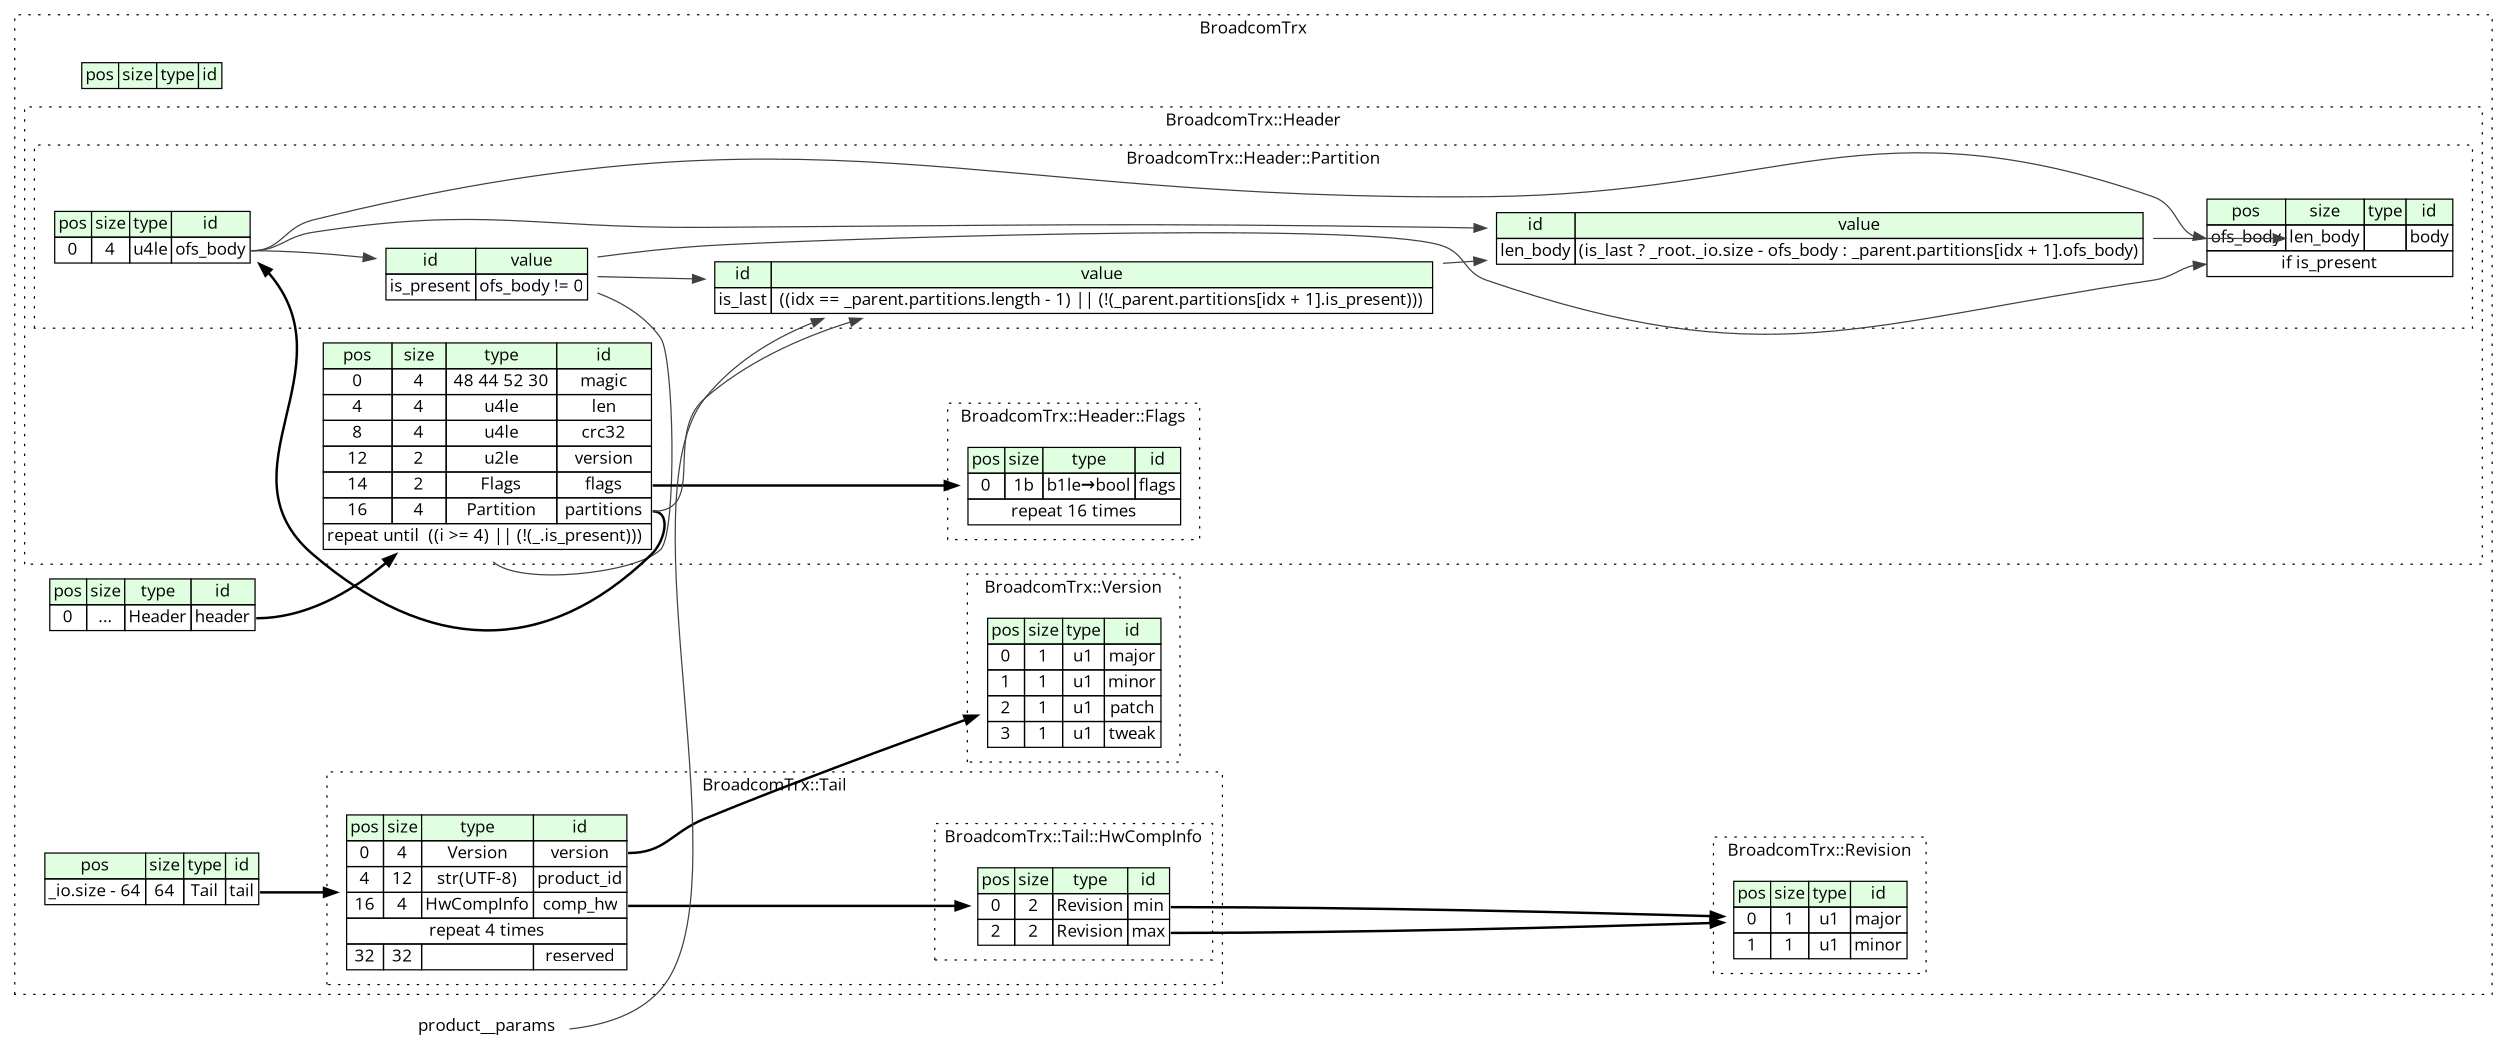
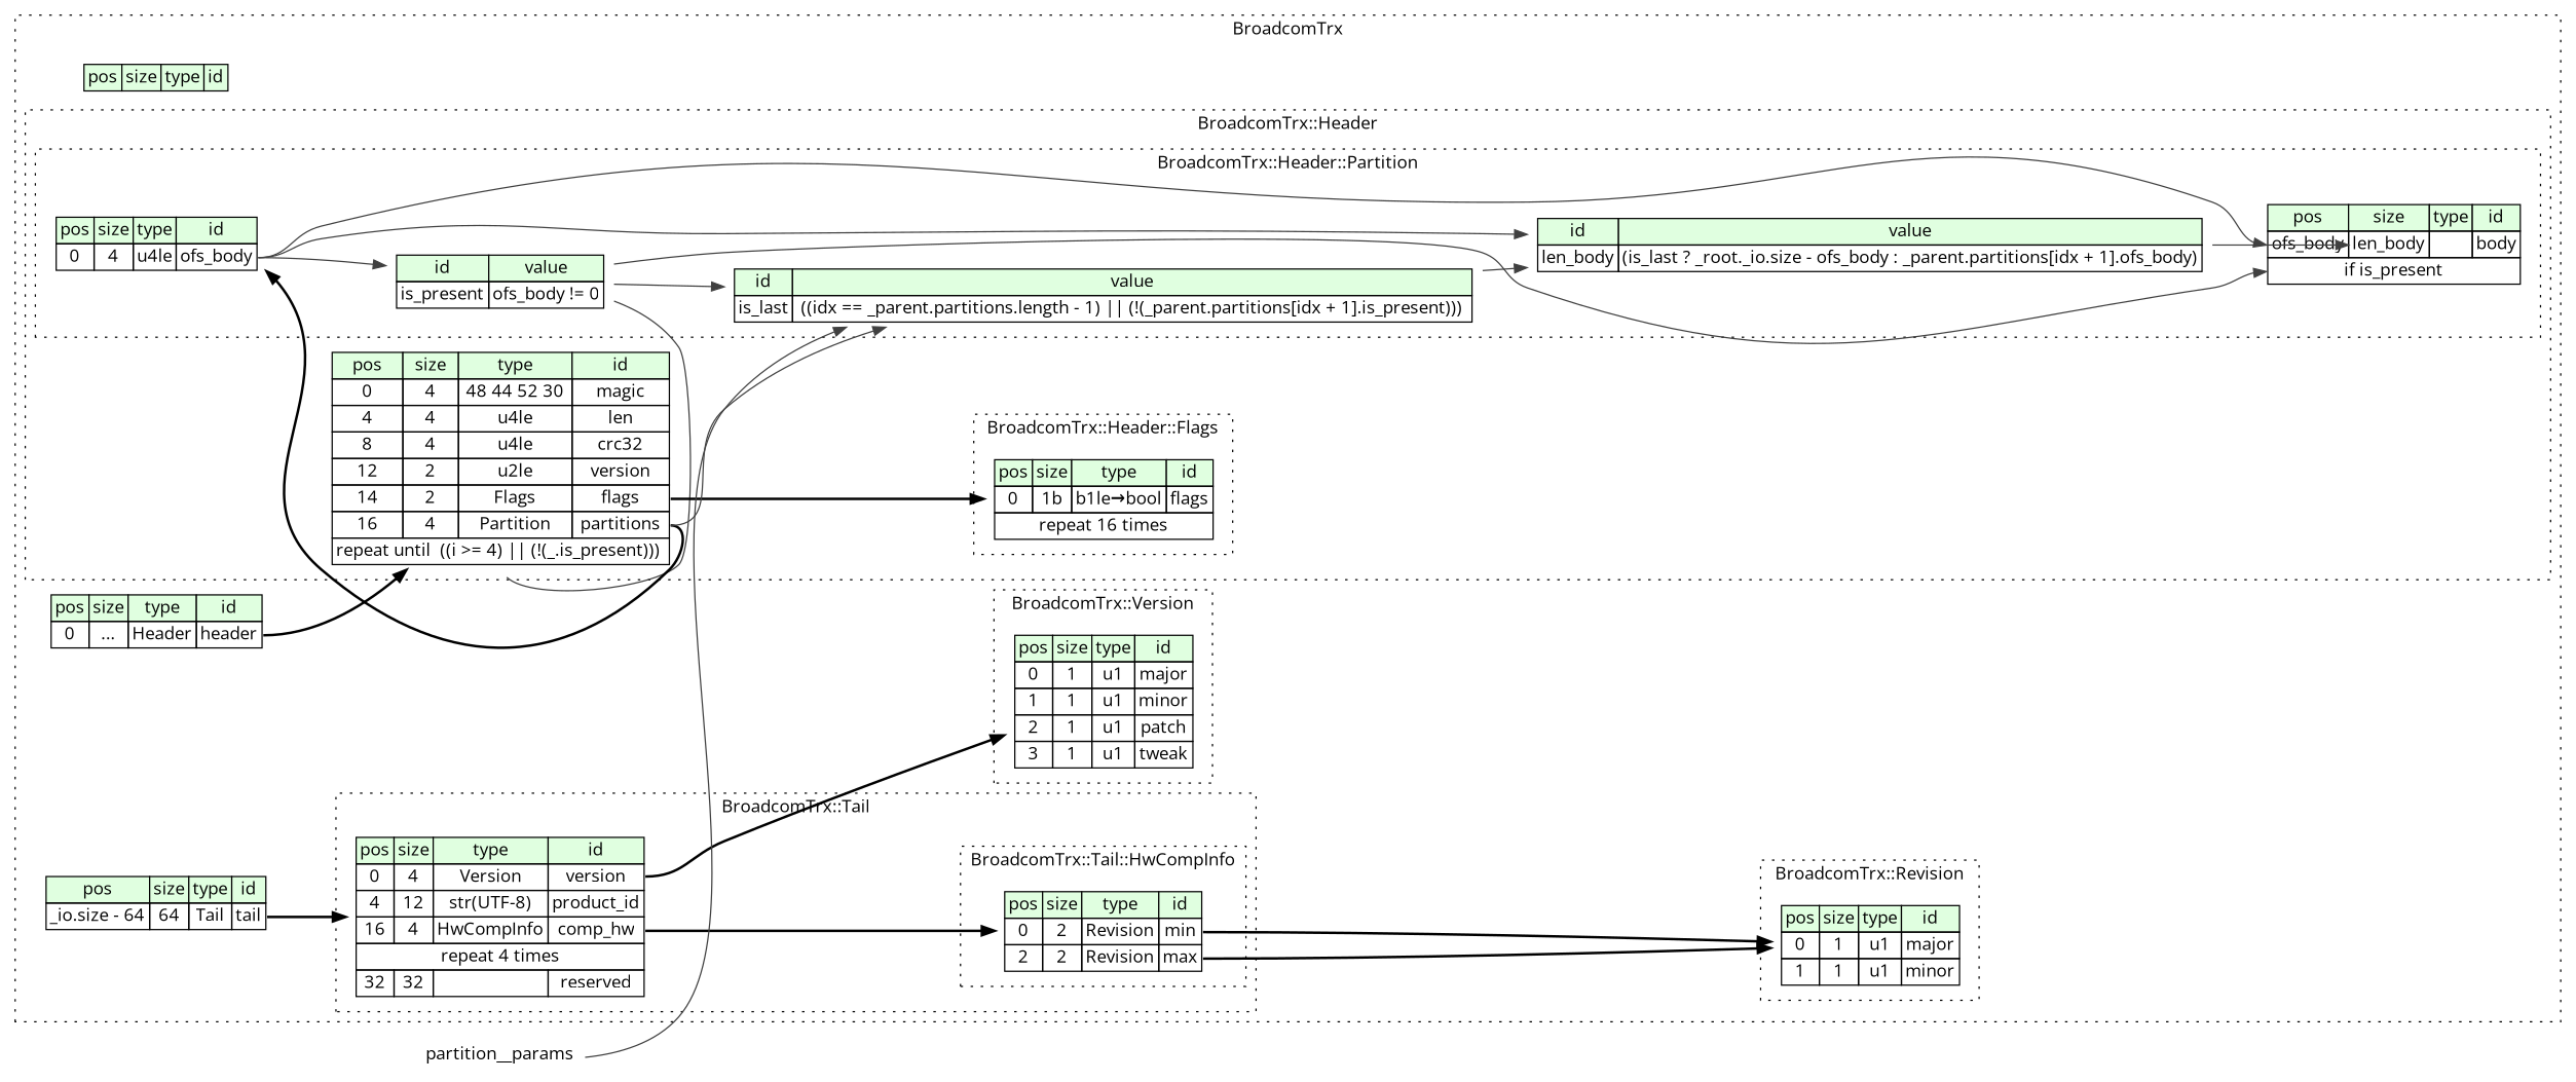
  digraph {
    rankdir=LR
    fontname="Open Sans"
    node [shape=plaintext fontname="Open Sans"]
    edge [color="#404040" tailport=ofs_body_type fontname="Open Sans"]
    n1 [label=<<TABLE BORDER="0" CELLBORDER="1" CELLSPACING="0"> 					<TR><TD BGCOLOR="#E0FFE0">pos</TD><TD BGCOLOR="#E0FFE0">size</TD><TD BGCOLOR="#E0FFE0">type</TD><TD BGCOLOR="#E0FFE0">id</TD></TR> 					<TR><TD PORT="flags_pos">0</TD><TD PORT="flags_size">1b</TD><TD>b1le→bool</TD><TD PORT="flags_type">flags</TD></TR> 					<TR><TD COLSPAN="4" PORT="flags__repeat">repeat 16 times</TD></TR> 				</TABLE>>]
    n2 [label=<<TABLE BORDER="0" CELLBORDER="1" CELLSPACING="0"> 					<TR><TD BGCOLOR="#E0FFE0">pos</TD><TD BGCOLOR="#E0FFE0">size</TD><TD BGCOLOR="#E0FFE0">type</TD><TD BGCOLOR="#E0FFE0">id</TD></TR> 					<TR><TD PORT="ofs_body_pos">0</TD><TD PORT="ofs_body_size">4</TD><TD>u4le</TD><TD PORT="ofs_body_type">ofs_body</TD></TR> 				</TABLE>>]
    n3 [label=<<TABLE BORDER="0" CELLBORDER="1" CELLSPACING="0"> 					<TR><TD BGCOLOR="#E0FFE0">pos</TD><TD BGCOLOR="#E0FFE0">size</TD><TD BGCOLOR="#E0FFE0">type</TD><TD BGCOLOR="#E0FFE0">id</TD></TR> 					<TR><TD PORT="body_pos">ofs_body</TD><TD PORT="body_size">len_body</TD><TD></TD><TD PORT="body_type">body</TD></TR> 					<TR><TD COLSPAN="4" PORT="body__if">if is_present</TD></TR> 				</TABLE>>]
    n4 [label=<<TABLE BORDER="0" CELLBORDER="1" CELLSPACING="0"> 					<TR><TD BGCOLOR="#E0FFE0">id</TD><TD BGCOLOR="#E0FFE0">value</TD></TR> 					<TR><TD>is_last</TD><TD> ((idx == _parent.partitions.length - 1) || (!(_parent.partitions[idx + 1].is_present))) </TD></TR> 				</TABLE>>]
    n5 [label=<<TABLE BORDER="0" CELLBORDER="1" CELLSPACING="0"> 					<TR><TD BGCOLOR="#E0FFE0">id</TD><TD BGCOLOR="#E0FFE0">value</TD></TR> 					<TR><TD>is_present</TD><TD>ofs_body != 0</TD></TR> 				</TABLE>>]
    n6 [label=<<TABLE BORDER="0" CELLBORDER="1" CELLSPACING="0"> 					<TR><TD BGCOLOR="#E0FFE0">id</TD><TD BGCOLOR="#E0FFE0">value</TD></TR> 					<TR><TD>len_body</TD><TD>(is_last ? _root._io.size - ofs_body : _parent.partitions[idx + 1].ofs_body)</TD></TR> 				</TABLE>>]
    n7 [label=<<TABLE BORDER="0" CELLBORDER="1" CELLSPACING="0"> 				<TR><TD BGCOLOR="#E0FFE0">pos</TD><TD BGCOLOR="#E0FFE0">size</TD><TD BGCOLOR="#E0FFE0">type</TD><TD BGCOLOR="#E0FFE0">id</TD></TR> 				<TR><TD PORT="magic_pos">0</TD><TD PORT="magic_size">4</TD><TD>48 44 52 30</TD><TD PORT="magic_type">magic</TD></TR> 				<TR><TD PORT="len_pos">4</TD><TD PORT="len_size">4</TD><TD>u4le</TD><TD PORT="len_type">len</TD></TR> 				<TR><TD PORT="crc32_pos">8</TD><TD PORT="crc32_size">4</TD><TD>u4le</TD><TD PORT="crc32_type">crc32</TD></TR> 				<TR><TD PORT="version_pos">12</TD><TD PORT="version_size">2</TD><TD>u2le</TD><TD PORT="version_type">version</TD></TR> 				<TR><TD PORT="flags_pos">14</TD><TD PORT="flags_size">2</TD><TD>Flags</TD><TD PORT="flags_type">flags</TD></TR> 				<TR><TD PORT="partitions_pos">16</TD><TD PORT="partitions_size">4</TD><TD>Partition</TD><TD PORT="partitions_type">partitions</TD></TR> 				<TR><TD COLSPAN="4" PORT="partitions__repeat">repeat until  ((i &gt;= 4) || (!(_.is_present))) </TD></TR> 			</TABLE>>]
    n8 [label=<<TABLE BORDER="0" CELLBORDER="1" CELLSPACING="0"> 				<TR><TD BGCOLOR="#E0FFE0">pos</TD><TD BGCOLOR="#E0FFE0">size</TD><TD BGCOLOR="#E0FFE0">type</TD><TD BGCOLOR="#E0FFE0">id</TD></TR> 				<TR><TD PORT="major_pos">0</TD><TD PORT="major_size">1</TD><TD>u1</TD><TD PORT="major_type">major</TD></TR> 				<TR><TD PORT="minor_pos">1</TD><TD PORT="minor_size">1</TD><TD>u1</TD><TD PORT="minor_type">minor</TD></TR> 			</TABLE>>]
    n9 [label=<<TABLE BORDER="0" CELLBORDER="1" CELLSPACING="0"> 					<TR><TD BGCOLOR="#E0FFE0">pos</TD><TD BGCOLOR="#E0FFE0">size</TD><TD BGCOLOR="#E0FFE0">type</TD><TD BGCOLOR="#E0FFE0">id</TD></TR> 					<TR><TD PORT="min_pos">0</TD><TD PORT="min_size">2</TD><TD>Revision</TD><TD PORT="min_type">min</TD></TR> 					<TR><TD PORT="max_pos">2</TD><TD PORT="max_size">2</TD><TD>Revision</TD><TD PORT="max_type">max</TD></TR> 				</TABLE>>]
    n10 [label=<<TABLE BORDER="0" CELLBORDER="1" CELLSPACING="0"> 				<TR><TD BGCOLOR="#E0FFE0">pos</TD><TD BGCOLOR="#E0FFE0">size</TD><TD BGCOLOR="#E0FFE0">type</TD><TD BGCOLOR="#E0FFE0">id</TD></TR> 				<TR><TD PORT="version_pos">0</TD><TD PORT="version_size">4</TD><TD>Version</TD><TD PORT="version_type">version</TD></TR> 				<TR><TD PORT="product_id_pos">4</TD><TD PORT="product_id_size">12</TD><TD>str(UTF-8)</TD><TD PORT="product_id_type">product_id</TD></TR> 				<TR><TD PORT="comp_hw_pos">16</TD><TD PORT="comp_hw_size">4</TD><TD>HwCompInfo</TD><TD PORT="comp_hw_type">comp_hw</TD></TR> 				<TR><TD COLSPAN="4" PORT="comp_hw__repeat">repeat 4 times</TD></TR> 				<TR><TD PORT="reserved_pos">32</TD><TD PORT="reserved_size">32</TD><TD></TD><TD PORT="reserved_type">reserved</TD></TR> 			</TABLE>>]
    n11 [label=<<TABLE BORDER="0" CELLBORDER="1" CELLSPACING="0"> 				<TR><TD BGCOLOR="#E0FFE0">pos</TD><TD BGCOLOR="#E0FFE0">size</TD><TD BGCOLOR="#E0FFE0">type</TD><TD BGCOLOR="#E0FFE0">id</TD></TR> 				<TR><TD PORT="major_pos">0</TD><TD PORT="major_size">1</TD><TD>u1</TD><TD PORT="major_type">major</TD></TR> 				<TR><TD PORT="minor_pos">1</TD><TD PORT="minor_size">1</TD><TD>u1</TD><TD PORT="minor_type">minor</TD></TR> 				<TR><TD PORT="patch_pos">2</TD><TD PORT="patch_size">1</TD><TD>u1</TD><TD PORT="patch_type">patch</TD></TR> 				<TR><TD PORT="tweak_pos">3</TD><TD PORT="tweak_size">1</TD><TD>u1</TD><TD PORT="tweak_type">tweak</TD></TR> 			</TABLE>>]
    n12 [label=<<TABLE BORDER="0" CELLBORDER="1" CELLSPACING="0"> 			<TR><TD BGCOLOR="#E0FFE0">pos</TD><TD BGCOLOR="#E0FFE0">size</TD><TD BGCOLOR="#E0FFE0">type</TD><TD BGCOLOR="#E0FFE0">id</TD></TR> 		</TABLE>>]
    n13 [label=<<TABLE BORDER="0" CELLBORDER="1" CELLSPACING="0"> 			<TR><TD BGCOLOR="#E0FFE0">pos</TD><TD BGCOLOR="#E0FFE0">size</TD><TD BGCOLOR="#E0FFE0">type</TD><TD BGCOLOR="#E0FFE0">id</TD></TR> 			<TR><TD PORT="header_pos">0</TD><TD PORT="header_size">...</TD><TD>Header</TD><TD PORT="header_type">header</TD></TR> 		</TABLE>>]
    n14 [label=<<TABLE BORDER="0" CELLBORDER="1" CELLSPACING="0"> 			<TR><TD BGCOLOR="#E0FFE0">pos</TD><TD BGCOLOR="#E0FFE0">size</TD><TD BGCOLOR="#E0FFE0">type</TD><TD BGCOLOR="#E0FFE0">id</TD></TR> 			<TR><TD PORT="tail_pos">_io.size - 64</TD><TD PORT="tail_size">64</TD><TD>Tail</TD><TD PORT="tail_type">tail</TD></TR> 		</TABLE>>]
-   partition__params [label=product__params]
+   partition__params
    subgraph cluster_1 {
      label=BroadcomTrx
      style=dotted
      n12
      n13
      n14
      subgraph cluster_2 {
        label="BroadcomTrx::Header"
        style=dotted
        n7
        subgraph cluster_3 {
          label="BroadcomTrx::Header::Flags"
          style=dotted
          n1
        }
        subgraph cluster_4 {
          label="BroadcomTrx::Header::Partition"
          style=dotted
          n2
          n3
          n4
          n5
          n6
        }
      }
      subgraph cluster_5 {
        label="BroadcomTrx::Revision"
        style=dotted
        n8
      }
      subgraph cluster_6 {
        label="BroadcomTrx::Tail"
        style=dotted
        n10
        subgraph cluster_7 {
          label="BroadcomTrx::Tail::HwCompInfo"
          style=dotted
          n9
        }
      }
      subgraph cluster_8 {
        label="BroadcomTrx::Version"
        style=dotted
        n11
      }
    }
    n2 -> n3 [headport=body_pos]
    n2 -> n5
    n2 -> n6
    n4 -> n6 [tailport=is_last_type]
    n5 -> n3 [headport=body__if tailport=is_present_type]
    n5 -> n4 [tailport=is_present_type]
    n5 -> n7 [headport=partitions__repeat tailport=is_present_type]
    n6 -> n3 [headport=body_size tailport=len_body_type]
    n7 -> n1 [style=bold tailport=flags_type color=""]
    n7 -> n2 [style=bold tailport=partitions_type color=""]
    n7 -> n4 [tailport=partitions_type]
    n9 -> n8 [style=bold tailport=min_type color=""]
    n9 -> n8 [style=bold tailport=max_type color=""]
    n10 -> n9 [style=bold tailport=comp_hw_type color=""]
    n10 -> n11 [style=bold tailport=version_type color=""]
    n13 -> n7 [style=bold tailport=header_type color=""]
    n14 -> n10 [style=bold tailport=tail_type color=""]
    partition__params -> n4 [tailport=idx_type]
  }
